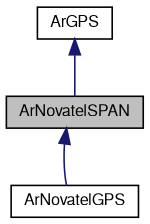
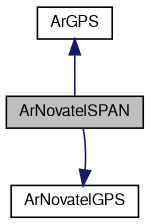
  digraph {
    node [color=black fillcolor=white fontname=FreeSans fontsize=10 shape=record style=filled]
    edge [color=midnightblue dir=back fontname=FreeSans fontsize=10 labelfontname=FreeSans labelfontsize=10 style=solid]
    n1 [fillcolor=grey75 fontcolor=black height=0.2 label=ArNovatelSPAN width=0.4]
    n2 [height=0.2 label=ArNovatelGPS width=0.4]
    n3 [height=0.2 label=ArGPS width=0.4]
-   n1 -> n2
+   n2 -> n1
    n3 -> n1
  }
